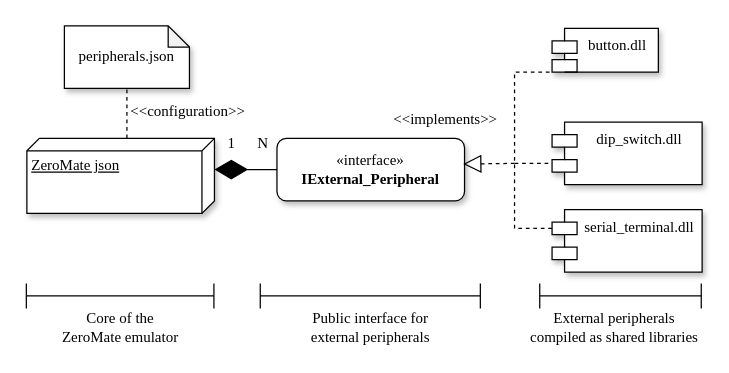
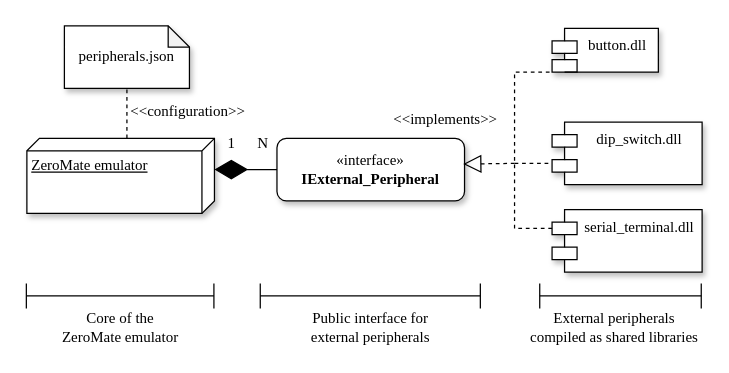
  <mxCell id="0" />
  <mxCell id="1" parent="0" />
  <mxCell id="2" value="«interface»&lt;br&gt;&lt;b&gt;IExternal_Peripheral&lt;/b&gt;" style="html=1;whiteSpace=wrap;fontFamily=Computer Modern;shadow=1;rounded=1;" parent="1" vertex="1"><mxGeometry x="221" y="110" width="150" height="50" as="geometry" /></mxCell>
- <mxCell id="3" value="ZeroMate json" style="verticalAlign=top;align=left;spacingTop=8;spacingLeft=2;spacingRight=12;shape=cube;size=10;direction=south;fontStyle=4;html=1;whiteSpace=wrap;fontFamily=Computer Modern;shadow=1;" parent="1" vertex="1"><mxGeometry x="21" y="110" width="150" height="60" as="geometry" /></mxCell>
+ <mxCell id="3" value="ZeroMate emulator" style="verticalAlign=top;align=left;spacingTop=8;spacingLeft=2;spacingRight=12;shape=cube;size=10;direction=south;fontStyle=4;html=1;whiteSpace=wrap;fontFamily=Computer Modern;shadow=1;" parent="1" vertex="1"><mxGeometry x="21" y="110" width="150" height="60" as="geometry" /></mxCell>
  <mxCell id="4" value="button.dll" style="shape=module;align=left;spacingLeft=20;align=center;verticalAlign=top;whiteSpace=wrap;html=1;fontFamily=Computer Modern;shadow=1;" parent="1" vertex="1"><mxGeometry x="441" y="22" width="85" height="35" as="geometry" /></mxCell>
  <mxCell id="5" value="dip_switch.dll" style="shape=module;align=left;spacingLeft=20;align=center;verticalAlign=top;whiteSpace=wrap;html=1;fontFamily=Computer Modern;shadow=1;" parent="1" vertex="1"><mxGeometry x="441" y="97" width="120" height="50" as="geometry" /></mxCell>
  <mxCell id="6" value="serial_terminal.dll" style="shape=module;align=left;spacingLeft=20;align=center;verticalAlign=top;whiteSpace=wrap;html=1;fontFamily=Computer Modern;shadow=1;" parent="1" vertex="1"><mxGeometry x="441" y="167" width="120" height="50" as="geometry" /></mxCell>
  <mxCell id="7" value="" style="endArrow=none;html=1;rounded=0;entryX=0;entryY=0;entryDx=0;entryDy=35;entryPerimeter=0;exitX=0;exitY=0;exitDx=0;exitDy=15;exitPerimeter=0;dashed=1;fontFamily=Computer Modern;" parent="1" source="6" target="4" edge="1"><mxGeometry width="50" height="50" relative="1" as="geometry"><mxPoint x="291" y="42" as="sourcePoint" /><mxPoint x="341" y="-8" as="targetPoint" /><Array as="points"><mxPoint x="411" y="182" /><mxPoint x="411" y="57" /></Array></mxGeometry></mxCell>
  <mxCell id="8" value="" style="endArrow=none;dashed=1;html=1;rounded=0;entryX=0;entryY=0;entryDx=0;entryDy=15;entryPerimeter=0;fontFamily=Computer Modern;" parent="1" edge="1"><mxGeometry width="50" height="50" relative="1" as="geometry"><mxPoint x="411" y="130" as="sourcePoint" /><mxPoint x="441" y="130" as="targetPoint" /></mxGeometry></mxCell>
  <mxCell id="9" value="" style="endArrow=block;dashed=1;endFill=0;endSize=12;html=1;rounded=0;entryX=0.993;entryY=0.411;entryDx=0;entryDy=0;entryPerimeter=0;fontFamily=Computer Modern;" parent="1" target="2" edge="1"><mxGeometry width="160" relative="1" as="geometry"><mxPoint x="411" y="130" as="sourcePoint" /><mxPoint x="431" y="270" as="targetPoint" /></mxGeometry></mxCell>
  <mxCell id="10" value="" style="endArrow=diamondThin;endFill=1;endSize=24;html=1;rounded=0;entryX=0;entryY=0;entryDx=25;entryDy=0;entryPerimeter=0;exitX=0;exitY=0.5;exitDx=0;exitDy=0;fontFamily=Computer Modern;" parent="1" source="2" target="3" edge="1"><mxGeometry width="160" relative="1" as="geometry"><mxPoint x="211" y="230" as="sourcePoint" /><mxPoint x="371" y="230" as="targetPoint" /></mxGeometry></mxCell>
  <mxCell id="11" value="peripherals.json" style="shape=note;whiteSpace=wrap;html=1;backgroundOutline=1;darkOpacity=0.05;fontFamily=Computer Modern;size=17;shadow=1;" parent="1" vertex="1"><mxGeometry x="51" y="20" width="100" height="50" as="geometry" /></mxCell>
  <mxCell id="12" value="" style="endArrow=none;dashed=1;html=1;rounded=0;entryX=0.5;entryY=1;entryDx=0;entryDy=0;entryPerimeter=0;exitX=0;exitY=0;exitDx=0;exitDy=70;exitPerimeter=0;" parent="1" source="3" target="11" edge="1"><mxGeometry width="50" height="50" relative="1" as="geometry"><mxPoint x="-49" y="150" as="sourcePoint" /><mxPoint x="1" y="100" as="targetPoint" /></mxGeometry></mxCell>
  <mxCell id="13" value="&amp;lt;&amp;lt;implements&amp;gt;&amp;gt;" style="text;html=1;strokeColor=none;fillColor=none;align=center;verticalAlign=middle;whiteSpace=wrap;rounded=0;fontFamily=Computer Modern;" parent="1" vertex="1"><mxGeometry x="311" y="80" width="90" height="30" as="geometry" /></mxCell>
  <mxCell id="14" value="&amp;lt;&amp;lt;configuration&amp;gt;&amp;gt;" style="text;html=1;strokeColor=none;fillColor=none;align=center;verticalAlign=middle;whiteSpace=wrap;rounded=0;fontFamily=Computer Modern;" parent="1" vertex="1"><mxGeometry x="105" y="74" width="90" height="30" as="geometry" /></mxCell>
  <mxCell id="15" value="1" style="text;html=1;strokeColor=none;fillColor=none;align=center;verticalAlign=middle;whiteSpace=wrap;rounded=0;fontFamily=Computer Modern;" parent="1" vertex="1"><mxGeometry x="180" y="106" width="10" height="16" as="geometry" /></mxCell>
  <mxCell id="16" value="N" style="text;html=1;strokeColor=none;fillColor=none;align=center;verticalAlign=middle;whiteSpace=wrap;rounded=0;fontFamily=Computer Modern;" parent="1" vertex="1"><mxGeometry x="205" y="106" width="10" height="16" as="geometry" /></mxCell>
  <mxCell id="17" value="" style="endArrow=none;html=1;rounded=0;" edge="1" parent="1"><mxGeometry width="50" height="50" relative="1" as="geometry"><mxPoint x="20.57" y="236" as="sourcePoint" /><mxPoint x="170.57" y="236" as="targetPoint" /></mxGeometry></mxCell>
  <mxCell id="18" value="" style="endArrow=none;html=1;rounded=0;" edge="1" parent="1"><mxGeometry width="50" height="50" relative="1" as="geometry"><mxPoint x="20.57" y="226" as="sourcePoint" /><mxPoint x="20.57" y="246" as="targetPoint" /></mxGeometry></mxCell>
  <mxCell id="19" value="" style="endArrow=none;html=1;rounded=0;" edge="1" parent="1"><mxGeometry width="50" height="50" relative="1" as="geometry"><mxPoint x="170.57" y="226" as="sourcePoint" /><mxPoint x="170.57" y="246" as="targetPoint" /></mxGeometry></mxCell>
  <mxCell id="20" value="" style="endArrow=none;html=1;rounded=0;" edge="1" parent="1"><mxGeometry width="50" height="50" relative="1" as="geometry"><mxPoint x="207.64" y="236" as="sourcePoint" /><mxPoint x="383.64" y="236" as="targetPoint" /></mxGeometry></mxCell>
  <mxCell id="21" value="" style="endArrow=none;html=1;rounded=0;" edge="1" parent="1"><mxGeometry width="50" height="50" relative="1" as="geometry"><mxPoint x="207.64" y="226" as="sourcePoint" /><mxPoint x="207.64" y="246" as="targetPoint" /></mxGeometry></mxCell>
  <mxCell id="22" value="" style="endArrow=none;html=1;rounded=0;" edge="1" parent="1"><mxGeometry width="50" height="50" relative="1" as="geometry"><mxPoint x="383.64" y="226" as="sourcePoint" /><mxPoint x="383.64" y="246" as="targetPoint" /></mxGeometry></mxCell>
  <mxCell id="23" value="" style="endArrow=none;html=1;rounded=0;" edge="1" parent="1"><mxGeometry width="50" height="50" relative="1" as="geometry"><mxPoint x="431.14" y="236" as="sourcePoint" /><mxPoint x="560.31" y="236" as="targetPoint" /></mxGeometry></mxCell>
  <mxCell id="24" value="" style="endArrow=none;html=1;rounded=0;" edge="1" parent="1"><mxGeometry width="50" height="50" relative="1" as="geometry"><mxPoint x="431.14" y="226" as="sourcePoint" /><mxPoint x="431.14" y="246" as="targetPoint" /></mxGeometry></mxCell>
  <mxCell id="25" value="" style="endArrow=none;html=1;rounded=0;" edge="1" parent="1"><mxGeometry width="50" height="50" relative="1" as="geometry"><mxPoint x="560.31" y="226" as="sourcePoint" /><mxPoint x="560.31" y="246" as="targetPoint" /></mxGeometry></mxCell>
  <mxCell id="26" value="Core of the &lt;br&gt;ZeroMate emulator" style="text;html=1;strokeColor=none;fillColor=none;align=center;verticalAlign=middle;whiteSpace=wrap;rounded=0;fontFamily=Computer Modern;" vertex="1" parent="1"><mxGeometry x="41" y="246" width="110" height="30" as="geometry" /></mxCell>
  <mxCell id="27" value="Public interface for external peripherals" style="text;html=1;strokeColor=none;fillColor=none;align=center;verticalAlign=middle;whiteSpace=wrap;rounded=0;fontFamily=Computer Modern;" vertex="1" parent="1"><mxGeometry x="241" y="246" width="110" height="30" as="geometry" /></mxCell>
  <mxCell id="28" value="External peripherals compiled as shared libraries" style="text;html=1;strokeColor=none;fillColor=none;align=center;verticalAlign=middle;whiteSpace=wrap;rounded=0;fontFamily=Computer Modern;" vertex="1" parent="1"><mxGeometry x="421" y="246" width="140" height="30" as="geometry" /></mxCell>
